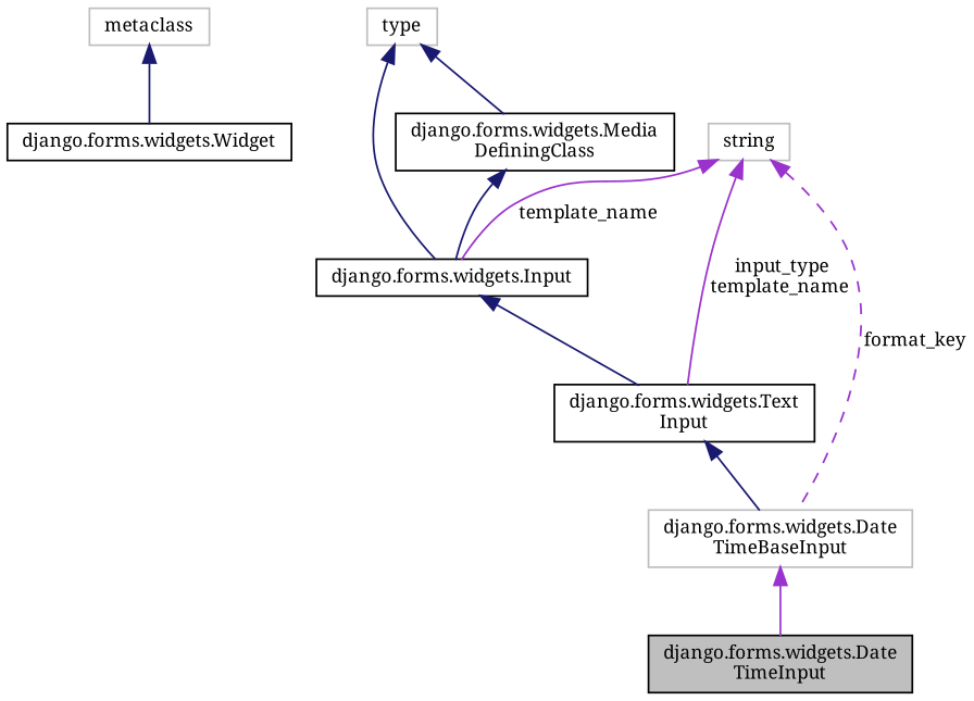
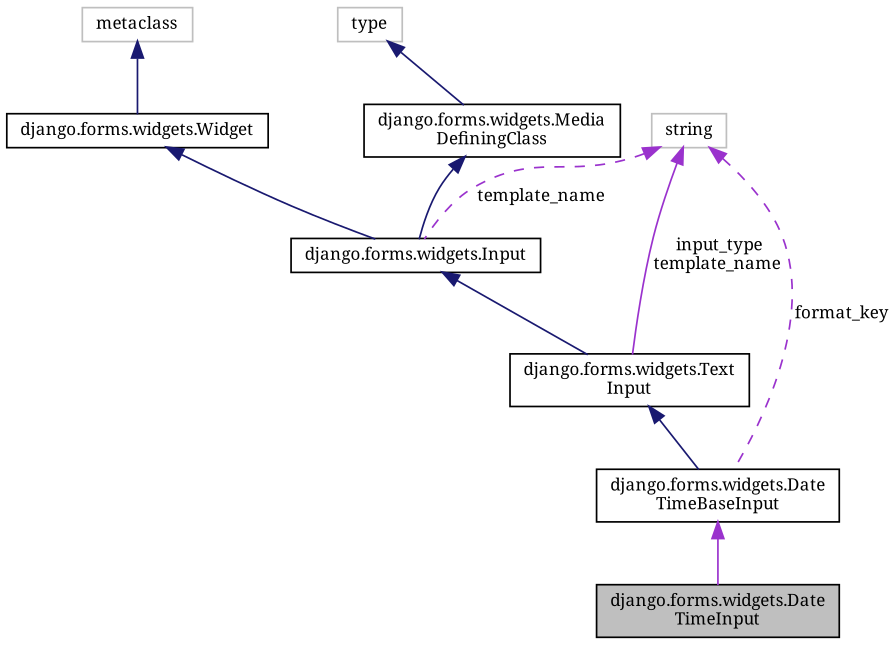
  digraph {
    fontname="Noto Serif"
    node [color=black fillcolor=white fontname="Noto Serif" fontsize=10 shape=record style=filled]
    edge [color=midnightblue dir=back fontname="Noto Serif" fontsize=10 labelfontname=Helvetica labelfontsize=10 style=solid]
    n1 [fillcolor=grey75 fontcolor=black height=0.2 label="django.forms.widgets.Date\lTimeInput" width=0.4]
-   n2 [color=grey75 height=0.2 label="django.forms.widgets.Date\lTimeBaseInput" width=0.4]
+   n2 [height=0.2 label="django.forms.widgets.Date\lTimeBaseInput" width=0.4]
    n3 [height=0.2 label="django.forms.widgets.Text\lInput" width=0.4]
    n4 [height=0.2 label="django.forms.widgets.Input" width=0.4]
    n5 [height=0.2 label="django.forms.widgets.Widget" width=0.4]
    n6 [color=grey75 height=0.2 label=metaclass width=0.4]
    n7 [height=0.2 label="django.forms.widgets.Media\lDefiningClass" width=0.4]
    n8 [color=grey75 height=0.2 label=type width=0.4]
    n9 [color=grey75 height=0.2 label=string width=0.4]
    n2 -> n1 [color=darkorchid3]
    n3 -> n2
    n4 -> n3
-   n8 -> n4
+   n5 -> n4
    n6 -> n5
    n7 -> n4
    n8 -> n7
    n9 -> n2 [color=darkorchid3 label=" format_key" style=dashed]
    n9 -> n3 [color=darkorchid3 label=" input_type\ntemplate_name"]
-   n9 -> n4 [color=darkorchid3 label=" template_name"]
+   n9 -> n4 [color=darkorchid3 label=" template_name" style=dashed]
  }
